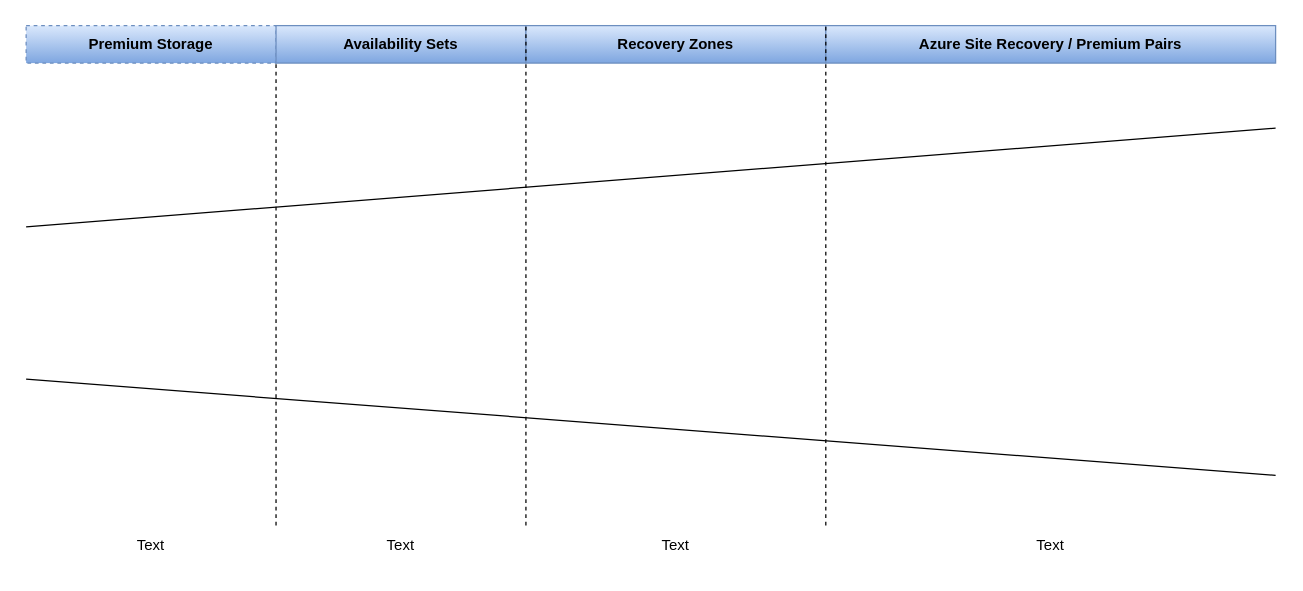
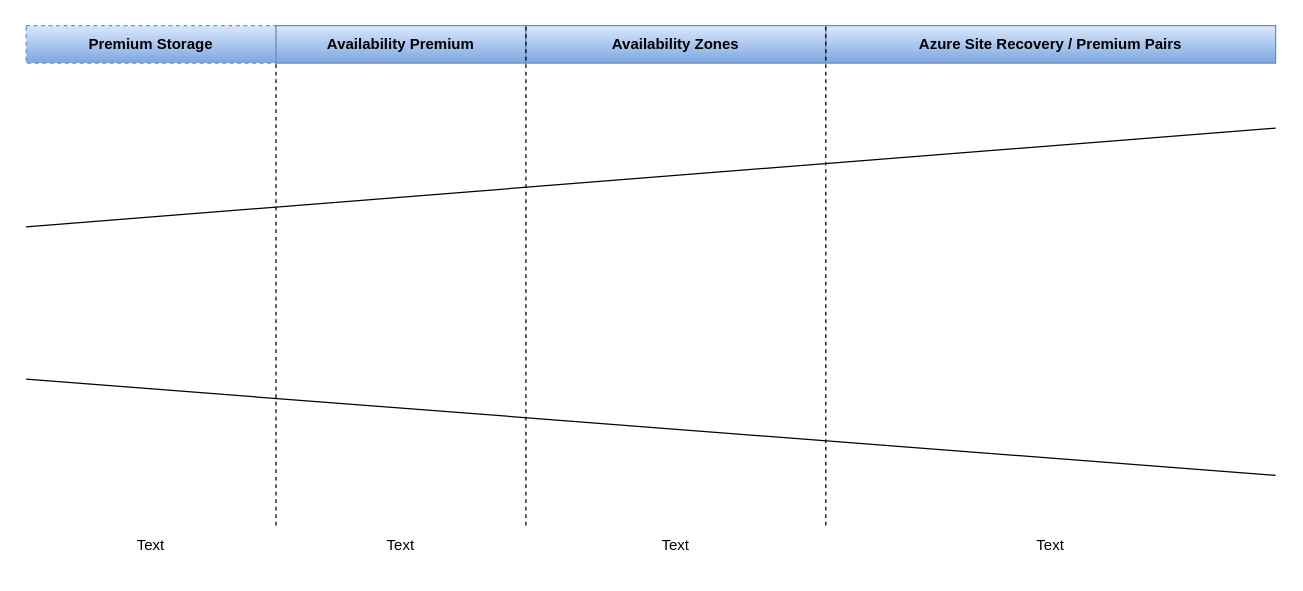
  <mxCell id="0" />
  <mxCell id="1" parent="0" />
  <mxCell id="2" value="" style="endArrow=none;dashed=1;html=1;rounded=0;entryX=1;entryY=0;entryDx=0;entryDy=0;" edge="1" parent="1" target="4"><mxGeometry width="50" height="50" relative="1" as="geometry"><mxPoint x="220" y="420" as="sourcePoint" /><mxPoint x="220" y="50" as="targetPoint" /></mxGeometry></mxCell>
  <mxCell id="3" value="" style="endArrow=none;html=1;rounded=0;" edge="1" parent="1"><mxGeometry width="50" height="50" relative="1" as="geometry"><mxPoint x="20" y="181" as="sourcePoint" /><mxPoint x="1020" y="102" as="targetPoint" /></mxGeometry></mxCell>
  <mxCell id="4" value="Premium Storage" style="rounded=0;whiteSpace=wrap;html=1;fillColor=#dae8fc;gradientColor=#7ea6e0;strokeColor=#6c8ebf;fontStyle=1;dashed=1;" vertex="1" parent="1"><mxGeometry x="20" y="20" width="200" height="30" as="geometry" /></mxCell>
- <mxCell id="5" value="Availability Sets" style="rounded=0;whiteSpace=wrap;html=1;fillColor=#dae8fc;gradientColor=#7ea6e0;strokeColor=#6c8ebf;fontStyle=1" vertex="1" parent="1"><mxGeometry x="220" y="20" width="200" height="30" as="geometry" /></mxCell>
- <mxCell id="6" value="Recovery Zones" style="rounded=0;whiteSpace=wrap;html=1;fillColor=#dae8fc;gradientColor=#7ea6e0;strokeColor=#6c8ebf;fontStyle=1" vertex="1" parent="1"><mxGeometry x="420" y="20" width="240" height="30" as="geometry" /></mxCell>
+ <mxCell id="5" value="Availability Premium" style="rounded=0;whiteSpace=wrap;html=1;fillColor=#dae8fc;gradientColor=#7ea6e0;strokeColor=#6c8ebf;fontStyle=1" vertex="1" parent="1"><mxGeometry x="220" y="20" width="200" height="30" as="geometry" /></mxCell>
+ <mxCell id="6" value="Availability Zones" style="rounded=0;whiteSpace=wrap;html=1;fillColor=#dae8fc;gradientColor=#7ea6e0;strokeColor=#6c8ebf;fontStyle=1" vertex="1" parent="1"><mxGeometry x="420" y="20" width="240" height="30" as="geometry" /></mxCell>
  <mxCell id="7" value="Azure Site Recovery / Premium Pairs" style="rounded=0;whiteSpace=wrap;html=1;fillColor=#dae8fc;gradientColor=#7ea6e0;strokeColor=#6c8ebf;fontStyle=1" vertex="1" parent="1"><mxGeometry x="660" y="20" width="360" height="30" as="geometry" /></mxCell>
  <mxCell id="8" value="" style="endArrow=none;html=1;rounded=0;" edge="1" parent="1"><mxGeometry width="50" height="50" relative="1" as="geometry"><mxPoint x="20" y="303" as="sourcePoint" /><mxPoint x="1020" y="380" as="targetPoint" /></mxGeometry></mxCell>
  <mxCell id="9" value="" style="endArrow=none;dashed=1;html=1;rounded=0;entryX=1;entryY=0;entryDx=0;entryDy=0;" edge="1" parent="1"><mxGeometry width="50" height="50" relative="1" as="geometry"><mxPoint x="420" y="420" as="sourcePoint" /><mxPoint x="420" y="20" as="targetPoint" /></mxGeometry></mxCell>
  <mxCell id="10" value="" style="endArrow=none;dashed=1;html=1;rounded=0;entryX=1;entryY=0;entryDx=0;entryDy=0;" edge="1" parent="1"><mxGeometry width="50" height="50" relative="1" as="geometry"><mxPoint x="660" y="420" as="sourcePoint" /><mxPoint x="660" y="20" as="targetPoint" /></mxGeometry></mxCell>
  <mxCell id="11" value="Text" style="text;html=1;strokeColor=none;fillColor=none;align=center;verticalAlign=middle;whiteSpace=wrap;rounded=0;" vertex="1" parent="1"><mxGeometry x="20" y="421" width="200" height="30" as="geometry" /></mxCell>
  <mxCell id="12" value="Text" style="text;html=1;strokeColor=none;fillColor=none;align=center;verticalAlign=middle;whiteSpace=wrap;rounded=0;" vertex="1" parent="1"><mxGeometry x="220" y="421" width="200" height="30" as="geometry" /></mxCell>
  <mxCell id="13" value="Text" style="text;html=1;strokeColor=none;fillColor=none;align=center;verticalAlign=middle;whiteSpace=wrap;rounded=0;" vertex="1" parent="1"><mxGeometry x="420" y="421" width="240" height="30" as="geometry" /></mxCell>
  <mxCell id="14" value="Text" style="text;html=1;strokeColor=none;fillColor=none;align=center;verticalAlign=middle;whiteSpace=wrap;rounded=0;" vertex="1" parent="1"><mxGeometry x="660" y="421" width="360" height="30" as="geometry" /></mxCell>
